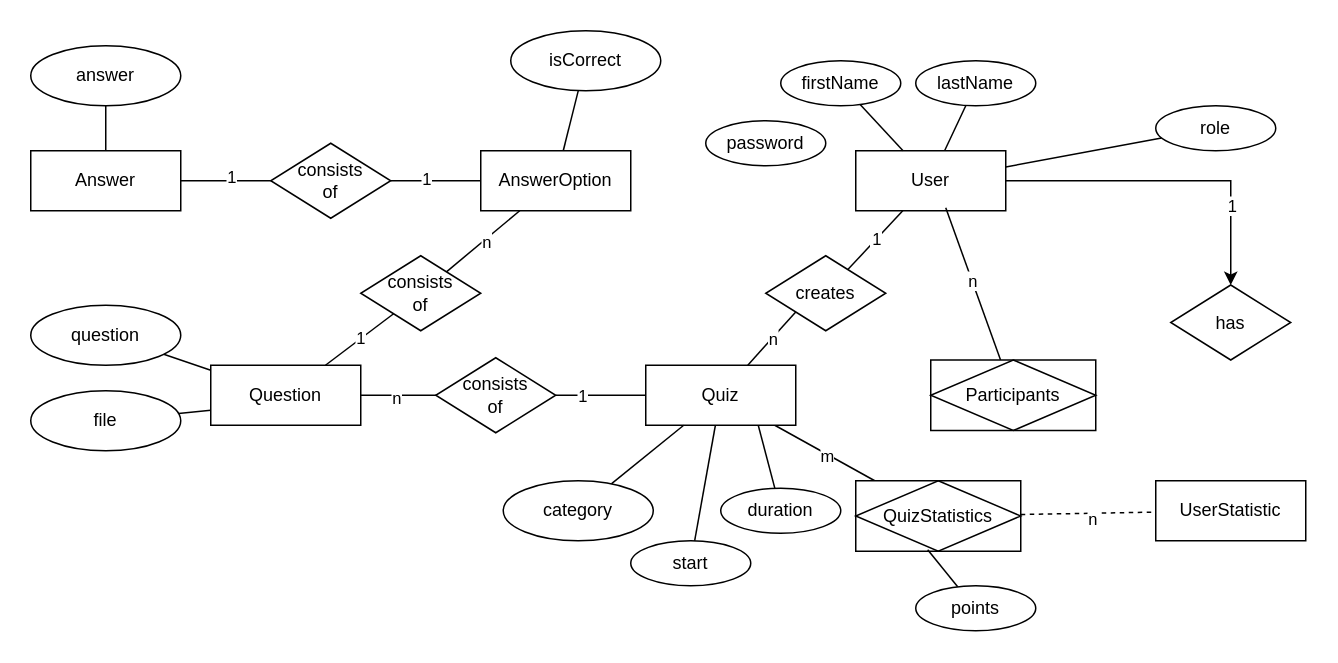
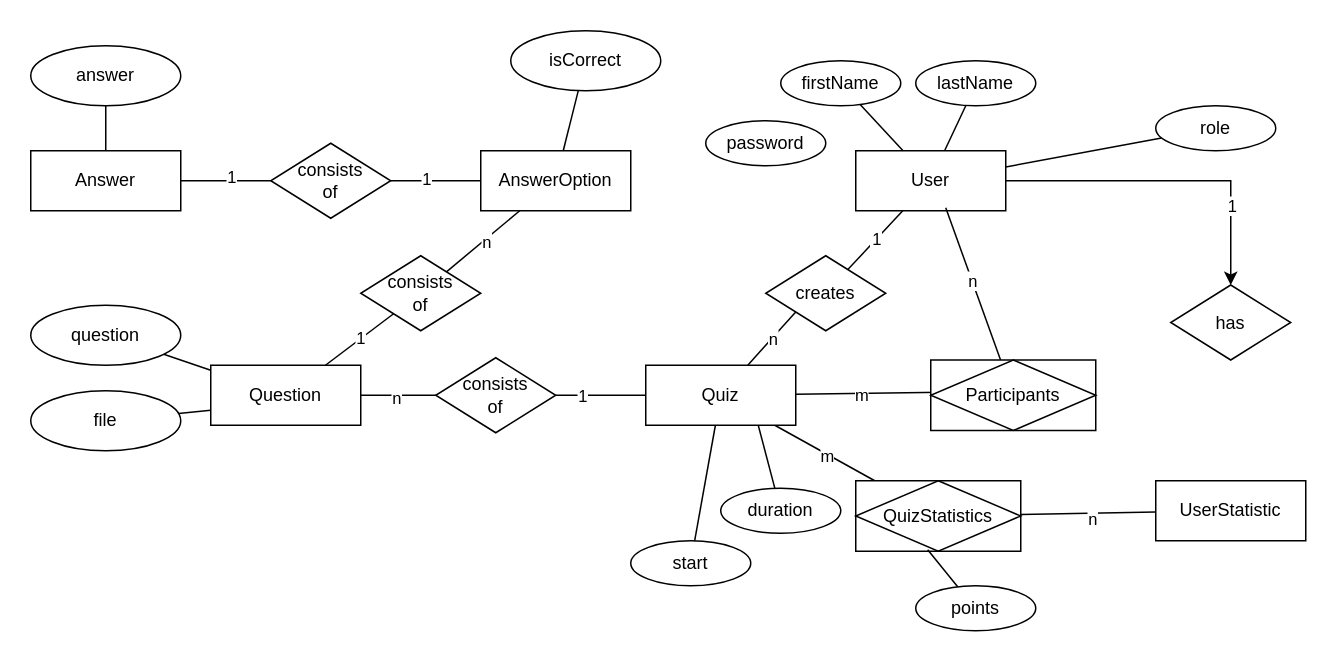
  <mxCell id="0" />
  <mxCell id="1" parent="0" />
  <mxCell id="2" style="edgeStyle=orthogonalEdgeStyle;rounded=0;orthogonalLoop=1;jettySize=auto;html=1;endArrow=none;endFill=0;" parent="1" source="4" target="30" edge="1"><mxGeometry relative="1" as="geometry" /></mxCell>
  <mxCell id="3" value="1" style="edgeLabel;html=1;align=center;verticalAlign=middle;resizable=0;points=[];" parent="2" vertex="1" connectable="0"><mxGeometry x="0.114" y="3" relative="1" as="geometry"><mxPoint as="offset" /></mxGeometry></mxCell>
  <mxCell id="4" value="Answer" style="whiteSpace=wrap;html=1;align=center;" parent="1" vertex="1"><mxGeometry x="20" y="100" width="100" height="40" as="geometry" /></mxCell>
  <mxCell id="5" value="AnswerOption" style="whiteSpace=wrap;html=1;align=center;" parent="1" vertex="1"><mxGeometry x="320" y="100" width="100" height="40" as="geometry" /></mxCell>
  <mxCell id="6" style="edgeStyle=orthogonalEdgeStyle;rounded=0;orthogonalLoop=1;jettySize=auto;html=1;entryX=0.125;entryY=0.5;entryDx=0;entryDy=0;entryPerimeter=0;endArrow=none;endFill=0;" parent="1" source="8" target="38" edge="1"><mxGeometry relative="1" as="geometry" /></mxCell>
  <mxCell id="7" value="n" style="edgeLabel;html=1;align=center;verticalAlign=middle;resizable=0;points=[];" parent="6" vertex="1" connectable="0"><mxGeometry x="-0.233" y="-1" relative="1" as="geometry"><mxPoint as="offset" /></mxGeometry></mxCell>
  <mxCell id="8" value="Question" style="whiteSpace=wrap;html=1;align=center;" parent="1" vertex="1"><mxGeometry x="140" y="243" width="100" height="40" as="geometry" /></mxCell>
  <mxCell id="9" style="rounded=0;orthogonalLoop=1;jettySize=auto;html=1;entryX=0;entryY=1;entryDx=0;entryDy=0;endArrow=none;endFill=0;" parent="1" source="15" target="41" edge="1"><mxGeometry relative="1" as="geometry" /></mxCell>
  <mxCell id="10" value="n" style="edgeLabel;html=1;align=center;verticalAlign=middle;resizable=0;points=[];" parent="9" vertex="1" connectable="0"><mxGeometry x="0.007" relative="1" as="geometry"><mxPoint as="offset" /></mxGeometry></mxCell>
+ <mxCell id="11" style="rounded=0;orthogonalLoop=1;jettySize=auto;html=1;entryX=0.073;entryY=0.457;entryDx=0;entryDy=0;entryPerimeter=0;endArrow=none;endFill=0;" parent="1" source="15" target="44" edge="1"><mxGeometry relative="1" as="geometry" /></mxCell>
+ <mxCell id="12" value="m" style="edgeLabel;html=1;align=center;verticalAlign=middle;resizable=0;points=[];" parent="11" vertex="1" connectable="0"><mxGeometry x="-0.123" y="-1" relative="1" as="geometry"><mxPoint as="offset" /></mxGeometry></mxCell>
  <mxCell id="13" style="rounded=0;orthogonalLoop=1;jettySize=auto;html=1;endArrow=none;endFill=0;" parent="1" source="15" target="49" edge="1"><mxGeometry relative="1" as="geometry" /></mxCell>
  <mxCell id="14" value="m" style="edgeLabel;html=1;align=center;verticalAlign=middle;resizable=0;points=[];" parent="13" vertex="1" connectable="0"><mxGeometry x="0.049" y="-1" relative="1" as="geometry"><mxPoint as="offset" /></mxGeometry></mxCell>
  <mxCell id="15" value="Quiz" style="whiteSpace=wrap;html=1;align=center;" parent="1" vertex="1"><mxGeometry x="430" y="243" width="100" height="40" as="geometry" /></mxCell>
  <mxCell id="16" style="edgeStyle=orthogonalEdgeStyle;rounded=0;orthogonalLoop=1;jettySize=auto;html=1;entryX=0.5;entryY=0;entryDx=0;entryDy=0;" parent="1" source="18" target="52" edge="1"><mxGeometry relative="1" as="geometry" /></mxCell>
  <mxCell id="17" value="1" style="edgeLabel;html=1;align=center;verticalAlign=middle;resizable=0;points=[];" parent="16" vertex="1" connectable="0"><mxGeometry x="0.51" relative="1" as="geometry"><mxPoint as="offset" /></mxGeometry></mxCell>
  <mxCell id="18" value="User" style="whiteSpace=wrap;html=1;align=center;" parent="1" vertex="1"><mxGeometry x="570" y="100" width="100" height="40" as="geometry" /></mxCell>
  <mxCell id="19" value="UserStatistic" style="whiteSpace=wrap;html=1;align=center;" parent="1" vertex="1"><mxGeometry x="770" y="320" width="100" height="40" as="geometry" /></mxCell>
  <mxCell id="20" style="rounded=0;orthogonalLoop=1;jettySize=auto;html=1;entryX=0.5;entryY=0;entryDx=0;entryDy=0;endArrow=none;endFill=0;" parent="1" source="21" target="4" edge="1"><mxGeometry relative="1" as="geometry" /></mxCell>
  <mxCell id="21" value="answer" style="ellipse;whiteSpace=wrap;html=1;align=center;" parent="1" vertex="1"><mxGeometry x="20" y="30" width="100" height="40" as="geometry" /></mxCell>
  <mxCell id="22" style="rounded=0;orthogonalLoop=1;jettySize=auto;html=1;endArrow=none;endFill=0;" parent="1" source="23" target="5" edge="1"><mxGeometry relative="1" as="geometry" /></mxCell>
  <mxCell id="23" value="isCorrect" style="ellipse;whiteSpace=wrap;html=1;align=center;" parent="1" vertex="1"><mxGeometry x="340" y="20" width="100" height="40" as="geometry" /></mxCell>
  <mxCell id="24" style="rounded=0;orthogonalLoop=1;jettySize=auto;html=1;endArrow=none;endFill=0;" parent="1" source="25" target="8" edge="1"><mxGeometry relative="1" as="geometry" /></mxCell>
  <mxCell id="25" value="question" style="ellipse;whiteSpace=wrap;html=1;align=center;" parent="1" vertex="1"><mxGeometry x="20" y="203" width="100" height="40" as="geometry" /></mxCell>
  <mxCell id="26" style="rounded=0;orthogonalLoop=1;jettySize=auto;html=1;entryX=0;entryY=0.75;entryDx=0;entryDy=0;endArrow=none;endFill=0;" parent="1" source="27" target="8" edge="1"><mxGeometry relative="1" as="geometry" /></mxCell>
  <mxCell id="27" value="file" style="ellipse;whiteSpace=wrap;html=1;align=center;" parent="1" vertex="1"><mxGeometry x="20" y="260" width="100" height="40" as="geometry" /></mxCell>
  <mxCell id="28" style="edgeStyle=orthogonalEdgeStyle;rounded=0;orthogonalLoop=1;jettySize=auto;html=1;entryX=0;entryY=0.5;entryDx=0;entryDy=0;endArrow=none;endFill=0;" parent="1" source="30" target="5" edge="1"><mxGeometry relative="1" as="geometry" /></mxCell>
  <mxCell id="29" value="1" style="edgeLabel;html=1;align=center;verticalAlign=middle;resizable=0;points=[];" parent="28" vertex="1" connectable="0"><mxGeometry x="-0.229" y="2" relative="1" as="geometry"><mxPoint as="offset" /></mxGeometry></mxCell>
  <mxCell id="30" value="consists&lt;br&gt;of" style="shape=rhombus;perimeter=rhombusPerimeter;whiteSpace=wrap;html=1;align=center;" parent="1" vertex="1"><mxGeometry x="180" y="95" width="80" height="50" as="geometry" /></mxCell>
  <mxCell id="31" style="rounded=0;orthogonalLoop=1;jettySize=auto;html=1;endArrow=none;endFill=0;" parent="1" source="35" target="5" edge="1"><mxGeometry relative="1" as="geometry" /></mxCell>
  <mxCell id="32" value="n" style="edgeLabel;html=1;align=center;verticalAlign=middle;resizable=0;points=[];" parent="31" vertex="1" connectable="0"><mxGeometry x="0.042" y="-1" relative="1" as="geometry"><mxPoint as="offset" /></mxGeometry></mxCell>
  <mxCell id="33" style="rounded=0;orthogonalLoop=1;jettySize=auto;html=1;endArrow=none;endFill=0;" parent="1" source="35" target="8" edge="1"><mxGeometry relative="1" as="geometry" /></mxCell>
  <mxCell id="34" value="1" style="edgeLabel;html=1;align=center;verticalAlign=middle;resizable=0;points=[];" parent="33" vertex="1" connectable="0"><mxGeometry x="-0.034" y="-2" relative="1" as="geometry"><mxPoint y="1" as="offset" /></mxGeometry></mxCell>
  <mxCell id="35" value="consists&lt;br&gt;of" style="shape=rhombus;perimeter=rhombusPerimeter;whiteSpace=wrap;html=1;align=center;" parent="1" vertex="1"><mxGeometry x="240" y="170" width="80" height="50" as="geometry" /></mxCell>
  <mxCell id="36" style="edgeStyle=orthogonalEdgeStyle;rounded=0;orthogonalLoop=1;jettySize=auto;html=1;entryX=0;entryY=0.5;entryDx=0;entryDy=0;endArrow=none;endFill=0;" parent="1" source="38" target="15" edge="1"><mxGeometry relative="1" as="geometry" /></mxCell>
  <mxCell id="37" value="1" style="edgeLabel;html=1;align=center;verticalAlign=middle;resizable=0;points=[];" parent="36" vertex="1" connectable="0"><mxGeometry x="-0.433" relative="1" as="geometry"><mxPoint as="offset" /></mxGeometry></mxCell>
  <mxCell id="38" value="consists&lt;br&gt;of" style="shape=rhombus;perimeter=rhombusPerimeter;whiteSpace=wrap;html=1;align=center;" parent="1" vertex="1"><mxGeometry x="290" y="238" width="80" height="50" as="geometry" /></mxCell>
  <mxCell id="39" value="1" style="rounded=0;orthogonalLoop=1;jettySize=auto;html=1;endArrow=none;endFill=0;" parent="1" source="41" target="18" edge="1"><mxGeometry relative="1" as="geometry" /></mxCell>
  <mxCell id="40" value="1" style="edgeLabel;html=1;align=center;verticalAlign=middle;resizable=0;points=[];" parent="39" vertex="1" connectable="0"><mxGeometry x="0.041" relative="1" as="geometry"><mxPoint as="offset" /></mxGeometry></mxCell>
  <mxCell id="41" value="creates" style="shape=rhombus;perimeter=rhombusPerimeter;whiteSpace=wrap;html=1;align=center;" parent="1" vertex="1"><mxGeometry x="510" y="170" width="80" height="50" as="geometry" /></mxCell>
  <mxCell id="42" style="rounded=0;orthogonalLoop=1;jettySize=auto;html=1;entryX=0.6;entryY=0.95;entryDx=0;entryDy=0;entryPerimeter=0;endArrow=none;endFill=0;" parent="1" source="44" target="18" edge="1"><mxGeometry relative="1" as="geometry" /></mxCell>
  <mxCell id="43" value="n" style="edgeLabel;html=1;align=center;verticalAlign=middle;resizable=0;points=[];" parent="42" vertex="1" connectable="0"><mxGeometry x="0.032" relative="1" as="geometry"><mxPoint as="offset" /></mxGeometry></mxCell>
  <mxCell id="44" value="Participants" style="shape=associativeEntity;whiteSpace=wrap;html=1;align=center;" parent="1" vertex="1"><mxGeometry x="620" y="239.5" width="110" height="47" as="geometry" /></mxCell>
- <mxCell id="45" style="rounded=0;orthogonalLoop=1;jettySize=auto;html=1;endArrow=none;endFill=0;" parent="1" source="46" target="15" edge="1"><mxGeometry relative="1" as="geometry" /></mxCell>
- <mxCell id="46" value="category" style="ellipse;whiteSpace=wrap;html=1;align=center;" parent="1" vertex="1"><mxGeometry x="335" y="320" width="100" height="40" as="geometry" /></mxCell>
- <mxCell id="47" style="rounded=0;orthogonalLoop=1;jettySize=auto;html=1;endArrow=none;endFill=0;dashed=1;" parent="1" source="49" target="19" edge="1"><mxGeometry relative="1" as="geometry" /></mxCell>
+ <mxCell id="47" style="rounded=0;orthogonalLoop=1;jettySize=auto;html=1;endArrow=none;endFill=0;" parent="1" source="49" target="19" edge="1"><mxGeometry relative="1" as="geometry" /></mxCell>
  <mxCell id="48" value="n" style="edgeLabel;html=1;align=center;verticalAlign=middle;resizable=0;points=[];" parent="47" vertex="1" connectable="0"><mxGeometry x="0.041" y="-4" relative="1" as="geometry"><mxPoint as="offset" /></mxGeometry></mxCell>
  <mxCell id="49" value="QuizStatistics" style="shape=associativeEntity;whiteSpace=wrap;html=1;align=center;" parent="1" vertex="1"><mxGeometry x="570" y="320" width="110" height="47" as="geometry" /></mxCell>
  <mxCell id="50" style="rounded=0;orthogonalLoop=1;jettySize=auto;html=1;endArrow=none;endFill=0;entryX=0.436;entryY=0.979;entryDx=0;entryDy=0;entryPerimeter=0;" parent="1" source="51" target="49" edge="1"><mxGeometry relative="1" as="geometry"><mxPoint x="540" y="370" as="targetPoint" /></mxGeometry></mxCell>
  <mxCell id="51" value="points" style="ellipse;whiteSpace=wrap;html=1;align=center;" parent="1" vertex="1"><mxGeometry x="610" y="390" width="80" height="30" as="geometry" /></mxCell>
  <mxCell id="52" value="has" style="shape=rhombus;perimeter=rhombusPerimeter;whiteSpace=wrap;html=1;align=center;" parent="1" vertex="1"><mxGeometry x="780" y="189.5" width="80" height="50" as="geometry" /></mxCell>
  <mxCell id="53" style="rounded=0;orthogonalLoop=1;jettySize=auto;html=1;endArrow=none;endFill=0;" parent="1" source="54" target="18" edge="1"><mxGeometry relative="1" as="geometry" /></mxCell>
  <mxCell id="54" value="firstName" style="ellipse;whiteSpace=wrap;html=1;align=center;" parent="1" vertex="1"><mxGeometry x="520" y="40" width="80" height="30" as="geometry" /></mxCell>
  <mxCell id="55" style="rounded=0;orthogonalLoop=1;jettySize=auto;html=1;endArrow=none;endFill=0;" parent="1" source="56" target="18" edge="1"><mxGeometry relative="1" as="geometry" /></mxCell>
  <mxCell id="56" value="lastName" style="ellipse;whiteSpace=wrap;html=1;align=center;" parent="1" vertex="1"><mxGeometry x="610" y="40" width="80" height="30" as="geometry" /></mxCell>
  <mxCell id="57" value="password" style="ellipse;whiteSpace=wrap;html=1;align=center;" parent="1" vertex="1"><mxGeometry x="470" y="80" width="80" height="30" as="geometry" /></mxCell>
  <mxCell id="58" style="rounded=0;orthogonalLoop=1;jettySize=auto;html=1;endArrow=none;endFill=0;" parent="1" source="59" target="18" edge="1"><mxGeometry relative="1" as="geometry" /></mxCell>
  <mxCell id="59" value="role" style="ellipse;whiteSpace=wrap;html=1;align=center;" parent="1" vertex="1"><mxGeometry x="770" y="70" width="80" height="30" as="geometry" /></mxCell>
  <mxCell id="60" style="rounded=0;orthogonalLoop=1;jettySize=auto;html=1;endArrow=none;endFill=0;" edge="1" parent="1" source="61" target="15"><mxGeometry relative="1" as="geometry" /></mxCell>
  <mxCell id="61" value="start" style="ellipse;whiteSpace=wrap;html=1;align=center;" vertex="1" parent="1"><mxGeometry x="420" y="360" width="80" height="30" as="geometry" /></mxCell>
  <mxCell id="62" style="rounded=0;orthogonalLoop=1;jettySize=auto;html=1;entryX=0.75;entryY=1;entryDx=0;entryDy=0;endArrow=none;endFill=0;" edge="1" parent="1" source="63" target="15"><mxGeometry relative="1" as="geometry" /></mxCell>
  <mxCell id="63" value="duration" style="ellipse;whiteSpace=wrap;html=1;align=center;" vertex="1" parent="1"><mxGeometry x="480" y="325" width="80" height="30" as="geometry" /></mxCell>
